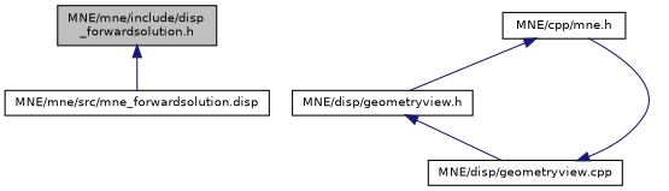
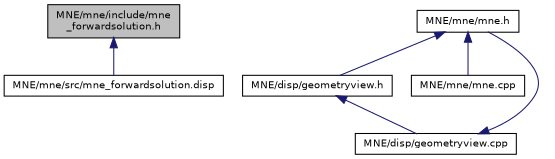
  digraph {
    node [color=black fillcolor=white fontname=Helvetica fontsize=10 shape=record style=filled]
    edge [color=midnightblue dir=back fontname=Helvetica fontsize=10 labelfontname=Helvetica labelfontsize=10 style=solid]
-   n1 [fillcolor=grey75 fontcolor=black height=0.2 label="MNE/mne/include/disp\l_forwardsolution.h" width=0.4]
+   n1 [fillcolor=grey75 fontcolor=black height=0.2 label="MNE/mne/include/mne\l_forwardsolution.h" width=0.4]
    n2 [height=0.2 label="MNE/mne/src/mne_forwardsolution.disp" width=0.4]
-   n3 [height=0.2 label="MNE/cpp/mne.h" width=0.4]
+   n3 [height=0.2 label="MNE/mne/mne.h" width=0.4]
    n4 [height=0.2 label="MNE/disp/geometryview.h" width=0.4]
+   n5 [height=0.2 label="MNE/mne/mne.cpp" width=0.4]
    n6 [height=0.2 label="MNE/disp/geometryview.cpp" width=0.4]
    n1 -> n2
    n3 -> n4
+   n3 -> n5
    n4 -> n6
    n6 -> n3
  }
